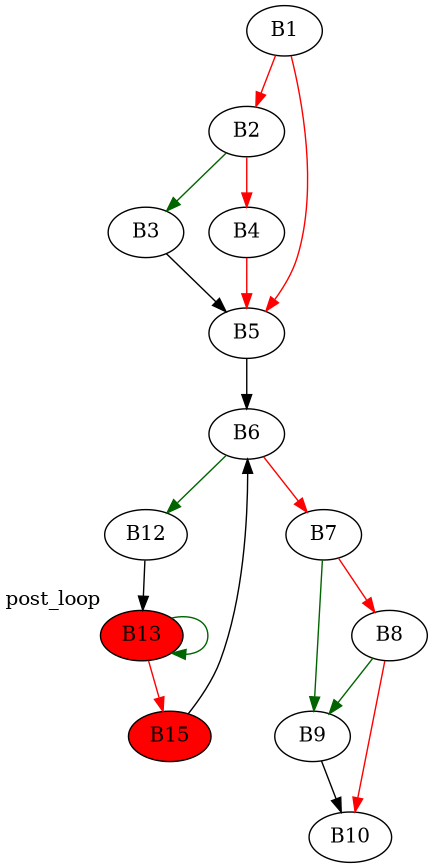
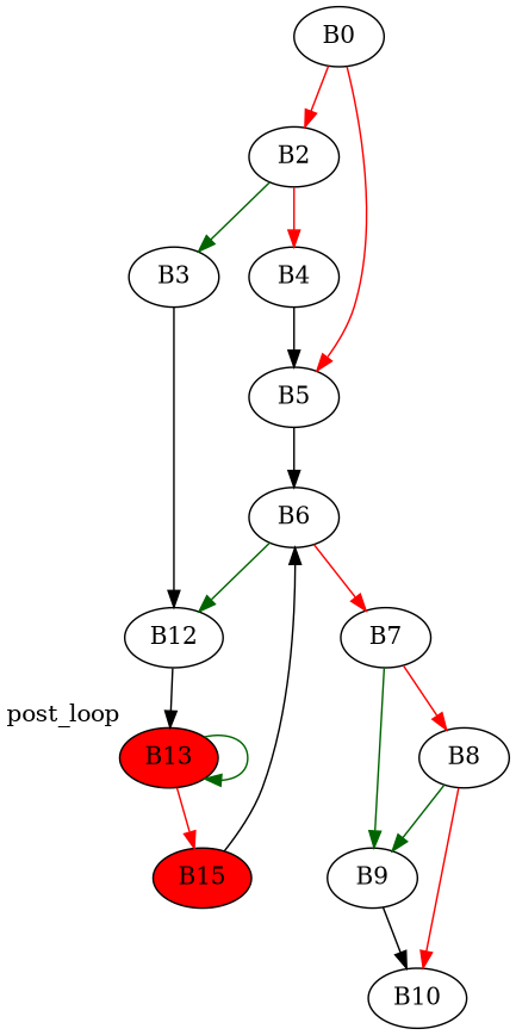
  strict digraph {
    edge [color=red]
-   B1 [entry=true]
+   B1 [entry=true label=B0]
    B2
    B5
    B3
    B4
    B6
    B12
    B7
    B13 [fillcolor=red style=filled xlabel=post_loop]
    B9
    B8
    B15 [fillcolor=red style=filled]
    B10
    B1 -> B2
    B1 -> B5
    B2 -> B3 [color=darkgreen]
    B2 -> B4
    B5 -> B6 [color=""]
-   B3 -> B5 [color=""]
-   B4 -> B5
+   B3 -> B12 [color=""]
+   B4 -> B5 [color=""]
    B6 -> B12 [color=darkgreen]
    B6 -> B7
    B12 -> B13 [color=""]
    B7 -> B9 [color=darkgreen]
    B7 -> B8
    B13 -> B13 [color=darkgreen]
    B13 -> B15
    B9 -> B10 [color=""]
    B8 -> B9 [color=darkgreen]
    B8 -> B10
    B15 -> B6 [color=""]
  }
